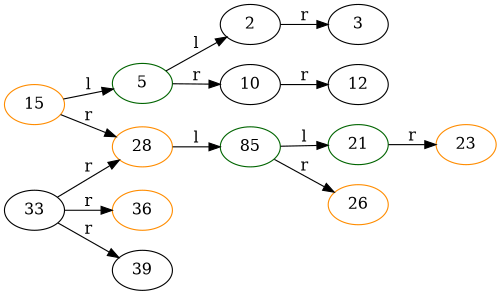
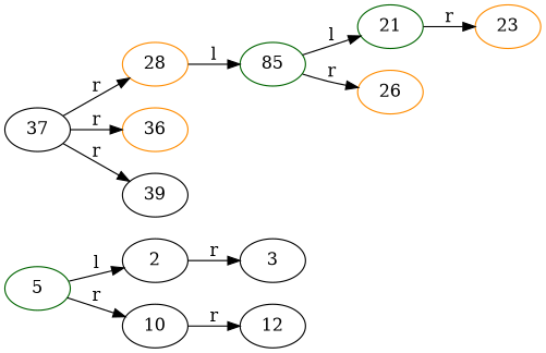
  digraph {
    rankdir=LR
    node [color=black]
-   15 [color=darkorange]
    5 [color=darkgreen]
    28 [color=darkorange]
    2
    10
    n6 [color=darkgreen label=85]
    3
    12
    21 [color=darkgreen]
    26 [color=darkorange]
-   37 [label=33]
+   37
    36 [color=darkorange]
    39
    23 [color=darkorange]
-   15 -> 5 [label=l]
-   15 -> 28 [label=r]
    5 -> 2 [label=l]
    5 -> 10 [label=r]
    28 -> n6 [label=l]
    2 -> 3 [label=r]
    10 -> 12 [label=r]
    n6 -> 21 [label=l]
    n6 -> 26 [label=r]
    21 -> 23 [label=r]
    37 -> 28 [label=r]
    37 -> 36 [label=r]
    37 -> 39 [label=r]
  }
